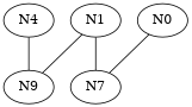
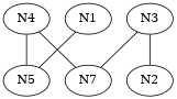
  graph {
    n1 [label=N1]
-   n2 [label=N9]
+   n2 [label=N5]
+   n3 [label=N2]
    n4 [label=N4]
    n5 [label=N7]
-   n6 [label=N0]
+   n6 [label=N3]
    n1 -- n2
    n4 -- n2
-   n1 -- n5
+   n4 -- n5
+   n6 -- n3
    n6 -- n5
  }
